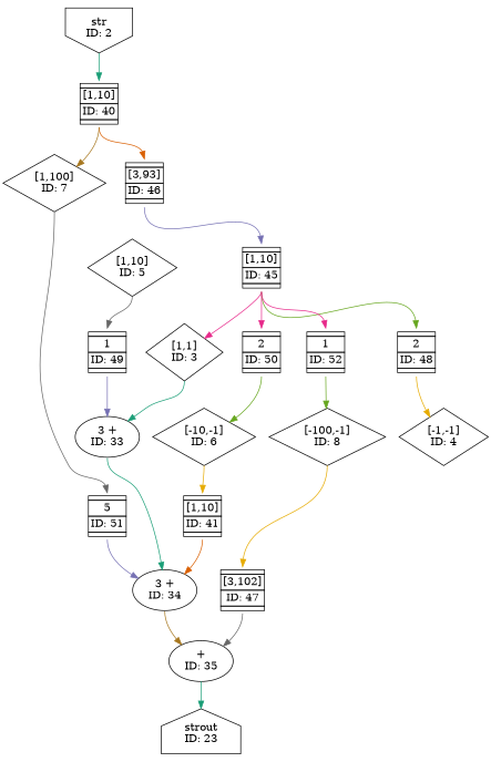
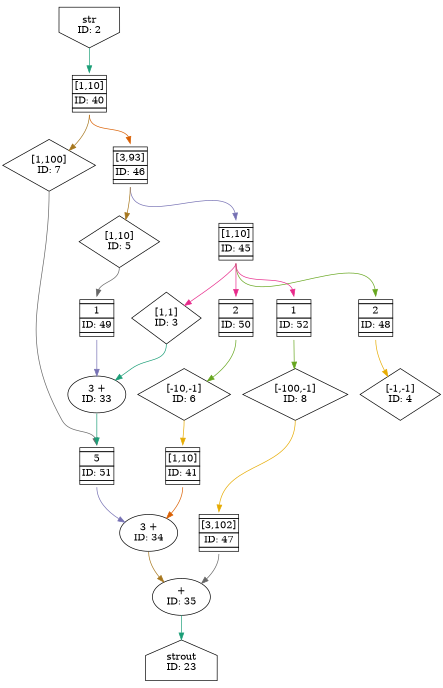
  digraph {
    node [shape=plaintext]
    edge [color="/dark28/1" photon_data="EDGE,SrcNode:45,SrcNodePort:output" tailport=s]
    n1 [label="str\nID: 2" shape=invhouse]
    n2 [label=<<TABLE BORDER="0" CELLSPACING="0" CELLBORDER="1"> <TR><TD></TD></TR><TR><TD>[1,10]</TD></TR><TR><TD>ID: 40</TD></TR> <TR><TD></TD></TR> </TABLE>>]
    n3 [label=<<TABLE BORDER="0" CELLSPACING="0" CELLBORDER="1"> <TR><TD></TD></TR><TR><TD>[3,93]</TD></TR><TR><TD>ID: 46</TD></TR> <TR><TD></TD></TR> </TABLE>>]
    n4 [label="[1,100]\nID: 7" shape=diamond]
    n5 [label=<<TABLE BORDER="0" CELLSPACING="0" CELLBORDER="1"> <TR><TD></TD></TR><TR><TD>[1,10]</TD></TR><TR><TD>ID: 45</TD></TR> <TR><TD></TD></TR> </TABLE>>]
    n6 [label="[1,10]\nID: 5" shape=diamond]
    n7 [label=<<TABLE BORDER="0" CELLSPACING="0" CELLBORDER="1"> <TR><TD></TD></TR><TR><TD>5</TD></TR><TR><TD>ID: 51</TD></TR> <TR><TD></TD></TR> </TABLE>>]
    n8 [label="[1,1]\nID: 3" shape=diamond]
    n9 [label=<<TABLE BORDER="0" CELLSPACING="0" CELLBORDER="1"> <TR><TD></TD></TR><TR><TD>2</TD></TR><TR><TD>ID: 48</TD></TR> <TR><TD></TD></TR> </TABLE>>]
    n10 [label=<<TABLE BORDER="0" CELLSPACING="0" CELLBORDER="1"> <TR><TD></TD></TR><TR><TD>2</TD></TR><TR><TD>ID: 50</TD></TR> <TR><TD></TD></TR> </TABLE>>]
    n11 [label=<<TABLE BORDER="0" CELLSPACING="0" CELLBORDER="1"> <TR><TD></TD></TR><TR><TD>1</TD></TR><TR><TD>ID: 52</TD></TR> <TR><TD></TD></TR> </TABLE>>]
    n12 [label=<<TABLE BORDER="0" CELLSPACING="0" CELLBORDER="1"> <TR><TD></TD></TR><TR><TD>1</TD></TR><TR><TD>ID: 49</TD></TR> <TR><TD></TD></TR> </TABLE>>]
    n13 [label="3 +\nID: 33" shape=""]
    n14 [label="[-1,-1]\nID: 4" shape=diamond]
    n15 [label="[-10,-1]\nID: 6" shape=diamond]
    n16 [label="[-100,-1]\nID: 8" shape=diamond]
    n17 [label="3 +\nID: 34" shape=""]
    n18 [label="+\nID: 35" shape=""]
    n19 [label=<<TABLE BORDER="0" CELLSPACING="0" CELLBORDER="1"> <TR><TD></TD></TR><TR><TD>[1,10]</TD></TR><TR><TD>ID: 41</TD></TR> <TR><TD></TD></TR> </TABLE>>]
    n20 [label="strout\nID: 23" shape=house]
    n21 [label=<<TABLE BORDER="0" CELLSPACING="0" CELLBORDER="1"> <TR><TD></TD></TR><TR><TD>[3,102]</TD></TR><TR><TD>ID: 47</TD></TR> <TR><TD></TD></TR> </TABLE>>]
    n1 -> n2 [headport=n photon_data="EDGE,SrcNode:2,SrcNodePort:data"]
    n2 -> n3 [color="/dark28/2" headport=n photon_data="EDGE,SrcNode:40,SrcNodePort:output"]
    n2 -> n4 [color="/dark28/7" photon_data="EDGE,SrcNode:40,SrcNodePort:output"]
    n3 -> n5 [color="/dark28/3" headport=n photon_data="EDGE,SrcNode:46,SrcNodePort:output"]
+   n3 -> n6 [color="/dark28/7" photon_data="EDGE,SrcNode:46,SrcNodePort:output"]
    n4 -> n7 [color="/dark28/8" headport=n photon_data="EDGE,SrcNode:7,SrcNodePort:output"]
    n5 -> n8 [color="/dark28/4"]
    n5 -> n9 [color="/dark28/5" headport=n]
    n5 -> n10 [color="/dark28/4" headport=n]
    n5 -> n11 [color="/dark28/4" headport=n]
    n6 -> n12 [color="/dark28/8" headport=n photon_data="EDGE,SrcNode:5,SrcNodePort:output"]
    n7 -> n17 [color="/dark28/3" photon_data="EDGE,SrcNode:51,SrcNodePort:output"]
    n8 -> n13 [photon_data="EDGE,SrcNode:3,SrcNodePort:output"]
    n9 -> n14 [color="/dark28/6" photon_data="EDGE,SrcNode:48,SrcNodePort:output"]
    n10 -> n15 [color="/dark28/5" photon_data="EDGE,SrcNode:50,SrcNodePort:output"]
    n11 -> n16 [color="/dark28/5" photon_data="EDGE,SrcNode:52,SrcNodePort:output"]
    n12 -> n13 [color="/dark28/3" photon_data="EDGE,SrcNode:49,SrcNodePort:output"]
-   n13 -> n17 [photon_data="EDGE,SrcNode:33,SrcNodePort:result"]
+   n13 -> n7 [photon_data="EDGE,SrcNode:33,SrcNodePort:result"]
    n15 -> n19 [color="/dark28/6" headport=n photon_data="EDGE,SrcNode:6,SrcNodePort:output"]
    n16 -> n21 [color="/dark28/6" headport=n photon_data="EDGE,SrcNode:8,SrcNodePort:output"]
    n17 -> n18 [color="/dark28/7" photon_data="EDGE,SrcNode:34,SrcNodePort:result"]
    n18 -> n20 [photon_data="EDGE,SrcNode:35,SrcNodePort:result"]
    n19 -> n17 [color="/dark28/2" photon_data="EDGE,SrcNode:41,SrcNodePort:output"]
    n21 -> n18 [color="/dark28/8" photon_data="EDGE,SrcNode:47,SrcNodePort:output"]
  }
